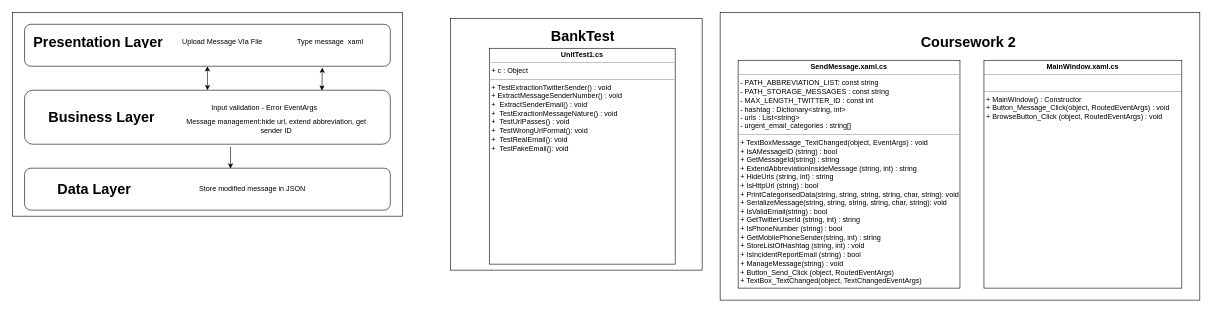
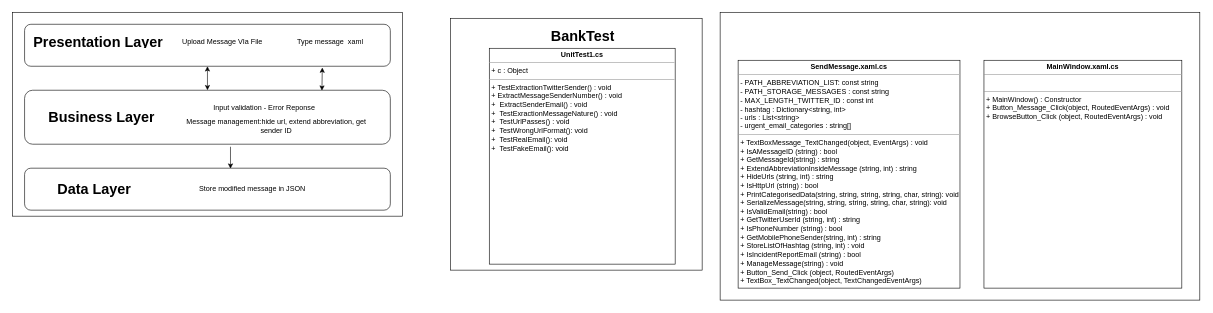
  <mxCell id="0" />
  <mxCell id="1" parent="0" />
  <mxCell id="2" value="" style="rounded=0;whiteSpace=wrap;html=1;" vertex="1" parent="1"><mxGeometry x="20" y="20" width="650" height="340" as="geometry" /></mxCell>
  <mxCell id="3" value="" style="rounded=1;whiteSpace=wrap;html=1;" vertex="1" parent="1"><mxGeometry x="40" y="40" width="610" height="70" as="geometry" /></mxCell>
  <mxCell id="4" value="" style="rounded=1;whiteSpace=wrap;html=1;" vertex="1" parent="1"><mxGeometry x="40" y="150" width="610" height="90" as="geometry" /></mxCell>
  <mxCell id="5" value="" style="rounded=1;whiteSpace=wrap;html=1;" vertex="1" parent="1"><mxGeometry x="40" y="280" width="610" height="70" as="geometry" /></mxCell>
  <mxCell id="6" value="&lt;h1&gt;Presentation Layer&lt;/h1&gt;&lt;p&gt;&lt;br&gt;&lt;/p&gt;" style="text;html=1;strokeColor=none;fillColor=none;spacing=5;spacingTop=-20;whiteSpace=wrap;overflow=hidden;rounded=0;" vertex="1" parent="1"><mxGeometry x="50" y="50" width="240" height="30" as="geometry" /></mxCell>
  <mxCell id="7" value="&lt;h1&gt;Business Layer&lt;/h1&gt;" style="text;html=1;strokeColor=none;fillColor=none;spacing=5;spacingTop=-20;whiteSpace=wrap;overflow=hidden;rounded=0;" vertex="1" parent="1"><mxGeometry x="75" y="175" width="190" height="40" as="geometry" /></mxCell>
  <mxCell id="8" value="&lt;h1&gt;Data Layer&lt;/h1&gt;" style="text;html=1;strokeColor=none;fillColor=none;spacing=5;spacingTop=-20;whiteSpace=wrap;overflow=hidden;rounded=0;" vertex="1" parent="1"><mxGeometry x="90" y="295" width="140" height="40" as="geometry" /></mxCell>
  <mxCell id="9" value="Upload Message VIa File" style="text;html=1;strokeColor=none;fillColor=none;align=center;verticalAlign=middle;whiteSpace=wrap;rounded=0;" vertex="1" parent="1"><mxGeometry x="290" y="60" width="160" height="20" as="geometry" /></mxCell>
  <mxCell id="10" value="Type message&amp;nbsp; xaml" style="text;html=1;strokeColor=none;fillColor=none;align=center;verticalAlign=middle;whiteSpace=wrap;rounded=0;" vertex="1" parent="1"><mxGeometry x="470" y="60" width="160" height="20" as="geometry" /></mxCell>
- <mxCell id="11" value="Input validation - Error EventArgs" style="text;html=1;strokeColor=none;fillColor=none;align=center;verticalAlign=middle;whiteSpace=wrap;rounded=0;" vertex="1" parent="1"><mxGeometry x="300" y="170" width="280" height="20" as="geometry" /></mxCell>
+ <mxCell id="11" value="Input validation - Error Reponse" style="text;html=1;strokeColor=none;fillColor=none;align=center;verticalAlign=middle;whiteSpace=wrap;rounded=0;" vertex="1" parent="1"><mxGeometry x="300" y="170" width="280" height="20" as="geometry" /></mxCell>
  <mxCell id="12" value="Store modified message in JSON" style="text;html=1;strokeColor=none;fillColor=none;align=center;verticalAlign=middle;whiteSpace=wrap;rounded=0;" vertex="1" parent="1"><mxGeometry x="290" y="305" width="260" height="20" as="geometry" /></mxCell>
  <mxCell id="13" value="Message management:hide url, extend abbreviation, get sender ID" style="text;html=1;strokeColor=none;fillColor=none;align=center;verticalAlign=middle;whiteSpace=wrap;rounded=0;" vertex="1" parent="1"><mxGeometry x="300" y="200" width="320" height="20" as="geometry" /></mxCell>
  <mxCell id="14" value="" style="endArrow=classic;startArrow=classic;html=1;exitX=0.5;exitY=0;exitDx=0;exitDy=0;entryX=0.5;entryY=1;entryDx=0;entryDy=0;" edge="1" parent="1" source="4" target="3"><mxGeometry width="50" height="50" relative="1" as="geometry"><mxPoint x="310" y="160" as="sourcePoint" /><mxPoint x="360" y="110" as="targetPoint" /></mxGeometry></mxCell>
  <mxCell id="15" value="" style="endArrow=classic;html=1;entryX=0.563;entryY=0.011;entryDx=0;entryDy=0;entryPerimeter=0;exitX=0.563;exitY=1.047;exitDx=0;exitDy=0;exitPerimeter=0;" edge="1" parent="1" source="4" target="5"><mxGeometry width="50" height="50" relative="1" as="geometry"><mxPoint x="400" y="280" as="sourcePoint" /><mxPoint x="450" y="230" as="targetPoint" /></mxGeometry></mxCell>
  <mxCell id="16" value="" style="endArrow=classic;startArrow=classic;html=1;exitX=0.813;exitY=0.007;exitDx=0;exitDy=0;exitPerimeter=0;entryX=0.814;entryY=1.031;entryDx=0;entryDy=0;entryPerimeter=0;" edge="1" parent="1" source="4" target="3"><mxGeometry width="50" height="50" relative="1" as="geometry"><mxPoint x="510" y="160" as="sourcePoint" /><mxPoint x="560" y="110" as="targetPoint" /></mxGeometry></mxCell>
  <mxCell id="17" value="" style="whiteSpace=wrap;html=1;aspect=fixed;" vertex="1" parent="1"><mxGeometry x="750" y="30" width="420" height="420" as="geometry" /></mxCell>
  <mxCell id="18" value="&lt;p style=&quot;margin: 0px ; margin-top: 4px ; text-align: center&quot;&gt;&lt;b&gt;UnitTest1.cs&lt;/b&gt;&lt;/p&gt;&lt;hr size=&quot;1&quot;&gt;&lt;p style=&quot;margin: 0px ; margin-left: 4px&quot;&gt;+ c : Object&lt;/p&gt;&lt;hr size=&quot;1&quot;&gt;&lt;p style=&quot;margin: 0px ; margin-left: 4px&quot;&gt;+&amp;nbsp;TestExtractionTwitterSender() : void&lt;/p&gt;&lt;p style=&quot;margin: 0px ; margin-left: 4px&quot;&gt;+&amp;nbsp;ExtractMessageSenderNumber() : void&lt;br&gt;&lt;/p&gt;&lt;p style=&quot;margin: 0px ; margin-left: 4px&quot;&gt;+&amp;nbsp; ExtractSenderEmail() : void&lt;br&gt;&lt;/p&gt;&lt;p style=&quot;margin: 0px ; margin-left: 4px&quot;&gt;+&amp;nbsp; TestExractionMessageNature()&amp;nbsp;: void&lt;br&gt;&lt;/p&gt;&lt;p style=&quot;margin: 0px ; margin-left: 4px&quot;&gt;+&amp;nbsp; TestUrlPasses() : void&lt;/p&gt;&lt;p style=&quot;margin: 0px ; margin-left: 4px&quot;&gt;+&amp;nbsp; TestWrongUrlFormat(): void&lt;br&gt;&lt;/p&gt;&lt;p style=&quot;margin: 0px ; margin-left: 4px&quot;&gt;+&amp;nbsp; TestRealEmail(): void&lt;br&gt;&lt;/p&gt;&lt;p style=&quot;margin: 0px ; margin-left: 4px&quot;&gt;+&amp;nbsp; TestFakeEmail(): void&lt;br&gt;&lt;/p&gt;" style="verticalAlign=top;align=left;overflow=fill;fontSize=12;fontFamily=Helvetica;html=1;" vertex="1" parent="1"><mxGeometry x="815" y="80" width="310" height="360" as="geometry" /></mxCell>
  <mxCell id="19" value="" style="rounded=0;whiteSpace=wrap;html=1;" vertex="1" parent="1"><mxGeometry x="1200" y="20" width="800" height="480" as="geometry" /></mxCell>
  <mxCell id="20" value="&lt;p style=&quot;margin: 0px ; margin-top: 4px ; text-align: center&quot;&gt;&lt;b&gt;MainWindow.xaml.cs&lt;/b&gt;&lt;br&gt;&lt;/p&gt;&lt;hr size=&quot;1&quot;&gt;&lt;p style=&quot;margin: 0px ; margin-left: 4px&quot;&gt;&lt;br&gt;&lt;/p&gt;&lt;hr size=&quot;1&quot;&gt;&lt;p style=&quot;margin: 0px ; margin-left: 4px&quot;&gt;+&amp;nbsp;MainWindow() : Constructor&lt;/p&gt;&lt;p style=&quot;margin: 0px ; margin-left: 4px&quot;&gt;+ Button_Message_Click(object, RoutedEventArgs) : void&lt;/p&gt;&lt;p style=&quot;margin: 0px ; margin-left: 4px&quot;&gt;+ BrowseButton_Click (object, RoutedEventArgs) : void&lt;/p&gt;&lt;p style=&quot;margin: 0px ; margin-left: 4px&quot;&gt;&lt;br&gt;&lt;/p&gt;" style="verticalAlign=top;align=left;overflow=fill;fontSize=12;fontFamily=Helvetica;html=1;" vertex="1" parent="1"><mxGeometry x="1640" y="100" width="330" height="380" as="geometry" /></mxCell>
  <mxCell id="21" value="&lt;p style=&quot;margin: 0px ; margin-top: 4px ; text-align: center&quot;&gt;&lt;b&gt;SendMessage.xaml.cs&lt;/b&gt;&lt;/p&gt;&lt;hr size=&quot;1&quot;&gt;&lt;p style=&quot;margin: 0px ; margin-left: 4px&quot;&gt;-&amp;nbsp;PATH_ABBREVIATION_LIST: const string&lt;/p&gt;&lt;p style=&quot;margin: 0px ; margin-left: 4px&quot;&gt;-&amp;nbsp;PATH_STORAGE_MESSAGES : const string&lt;/p&gt;&lt;p style=&quot;margin: 0px ; margin-left: 4px&quot;&gt;-&amp;nbsp;MAX_LENGTH_TWITTER_ID : const int&lt;/p&gt;&lt;p style=&quot;margin: 0px ; margin-left: 4px&quot;&gt;- hashtag :&amp;nbsp;Dictionary&amp;lt;string, int&amp;gt;&amp;nbsp;&lt;/p&gt;&lt;p style=&quot;margin: 0px ; margin-left: 4px&quot;&gt;- urls :&amp;nbsp;List&amp;lt;string&amp;gt;&lt;/p&gt;&lt;p style=&quot;margin: 0px ; margin-left: 4px&quot;&gt;-&amp;nbsp;urgent_email_categories : string[]&lt;/p&gt;&lt;hr size=&quot;1&quot;&gt;&lt;p style=&quot;margin: 0px ; margin-left: 4px&quot;&gt;+ TextBoxMessage_TextChanged(object, EventArgs) : void&lt;/p&gt;&lt;p style=&quot;margin: 0px ; margin-left: 4px&quot;&gt;+ IsAMessageID (string) : bool&lt;/p&gt;&lt;p style=&quot;margin: 0px ; margin-left: 4px&quot;&gt;+&amp;nbsp;GetMessageId(string) : string&lt;/p&gt;&lt;p style=&quot;margin: 0px ; margin-left: 4px&quot;&gt;+ ExtendAbbreviationInsideMessage (string, int) : string&lt;/p&gt;&lt;p style=&quot;margin: 0px ; margin-left: 4px&quot;&gt;+&amp;nbsp;HideUrls (string, int) : string&lt;/p&gt;&lt;p style=&quot;margin: 0px ; margin-left: 4px&quot;&gt;+&amp;nbsp;IsHttpUrl (string) : bool&lt;/p&gt;&lt;p style=&quot;margin: 0px ; margin-left: 4px&quot;&gt;+&amp;nbsp;PrintCategorisedData(string, string, string, string, char, string): void&lt;/p&gt;&lt;p style=&quot;margin: 0px ; margin-left: 4px&quot;&gt;+&amp;nbsp;SerializeMessage(string, string, string, string, char, string): void&lt;/p&gt;&lt;p style=&quot;margin: 0px ; margin-left: 4px&quot;&gt;+ IsValidEmail(string) : bool&lt;/p&gt;&lt;p style=&quot;margin: 0px ; margin-left: 4px&quot;&gt;+ GetTwitterUserId (string, int) : string&lt;/p&gt;&lt;p style=&quot;margin: 0px ; margin-left: 4px&quot;&gt;+ IsPhoneNumber (string) : bool&lt;/p&gt;&lt;p style=&quot;margin: 0px ; margin-left: 4px&quot;&gt;+ GetMobilePhoneSender(string, int) : string&lt;/p&gt;&lt;p style=&quot;margin: 0px ; margin-left: 4px&quot;&gt;+ StoreListOfHashtag (string, int) : void&lt;/p&gt;&lt;p style=&quot;margin: 0px ; margin-left: 4px&quot;&gt;+ IsIncidentReportEmail (string) : bool&lt;/p&gt;&lt;p style=&quot;margin: 0px ; margin-left: 4px&quot;&gt;+ ManageMessage(string) : void&lt;/p&gt;&lt;p style=&quot;margin: 0px ; margin-left: 4px&quot;&gt;+&amp;nbsp;Button_Send_Click (object, RoutedEventArgs)&lt;/p&gt;&lt;p style=&quot;margin: 0px ; margin-left: 4px&quot;&gt;+ TextBox_TextChanged(object, TextChangedEventArgs)&lt;/p&gt;&lt;p style=&quot;margin: 0px ; margin-left: 4px&quot;&gt;&lt;br&gt;&lt;/p&gt;" style="verticalAlign=top;align=left;overflow=fill;fontSize=12;fontFamily=Helvetica;html=1;" vertex="1" parent="1"><mxGeometry x="1230" y="100" width="370" height="380" as="geometry" /></mxCell>
  <mxCell id="22" value="&lt;h1&gt;BankTest&lt;br&gt;&lt;/h1&gt;" style="text;html=1;strokeColor=none;fillColor=none;spacing=5;spacingTop=-20;whiteSpace=wrap;overflow=hidden;rounded=0;" vertex="1" parent="1"><mxGeometry x="912.5" y="40" width="115" height="30" as="geometry" /></mxCell>
- <mxCell id="23" value="&lt;h1&gt;Coursework 2&lt;br&gt;&lt;/h1&gt;" style="text;html=1;strokeColor=none;fillColor=none;spacing=5;spacingTop=-20;whiteSpace=wrap;overflow=hidden;rounded=0;" vertex="1" parent="1"><mxGeometry x="1530" y="50" width="177.5" height="30" as="geometry" /></mxCell>
